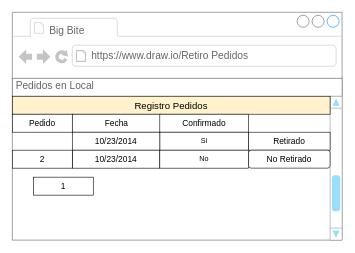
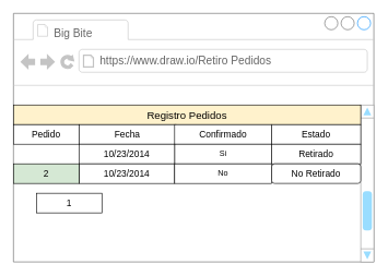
  <mxCell id="0" />
  <mxCell id="1" parent="0" />
  <mxCell id="2" value="" style="strokeWidth=1;shadow=0;dashed=0;align=center;html=1;shape=mxgraph.mockup.containers.browserWindow;rSize=0;strokeColor=#666666;strokeColor2=#008cff;strokeColor3=#c4c4c4;mainText=,;recursiveResize=0;container=0;" vertex="1" parent="1"><mxGeometry x="20" y="20" width="550" height="380" as="geometry" /></mxCell>
  <mxCell id="3" value="Big Bite" style="strokeWidth=1;shadow=0;dashed=0;align=center;html=1;shape=mxgraph.mockup.containers.anchor;fontSize=17;fontColor=#666666;align=left;whiteSpace=wrap;" vertex="1" parent="1"><mxGeometry x="80" y="32" width="110" height="40" as="geometry" /></mxCell>
  <mxCell id="4" value="https://www.draw.io/Retiro Pedidos" style="strokeWidth=1;shadow=0;dashed=0;align=center;html=1;shape=mxgraph.mockup.containers.anchor;rSize=0;fontSize=17;fontColor=#666666;align=left;" vertex="1" parent="1"><mxGeometry x="150" y="80" width="250" height="26" as="geometry" /></mxCell>
- <mxCell id="5" value="Pedidos en Local" style="strokeWidth=1;shadow=0;dashed=0;align=center;html=1;shape=mxgraph.mockup.text.textBox;fontColor=#666666;align=left;fontSize=17;spacingLeft=4;spacingTop=-3;whiteSpace=wrap;strokeColor=#666666;mainText=" vertex="1" parent="1"><mxGeometry x="20" y="130" width="550" height="30" as="geometry" /></mxCell>
  <mxCell id="6" value="" style="verticalLabelPosition=bottom;shadow=0;dashed=0;align=center;html=1;verticalAlign=top;strokeWidth=1;shape=mxgraph.mockup.navigation.scrollBar;strokeColor=#999999;barPos=20;fillColor2=#99ddff;strokeColor2=none;direction=north;" vertex="1" parent="1"><mxGeometry x="550" y="160" width="20" height="240" as="geometry" /></mxCell>
  <mxCell id="7" value="&lt;font style=&quot;font-size: 16px;&quot;&gt;Registro Pedidos&lt;/font&gt;" style="rounded=0;whiteSpace=wrap;html=1;fillColor=#fff2cc;" vertex="1" parent="1"><mxGeometry x="20" y="160" width="530" height="30" as="geometry" /></mxCell>
  <mxCell id="8" value="&lt;font style=&quot;font-size: 14px;&quot;&gt;Pedido&lt;/font&gt;" style="rounded=0;whiteSpace=wrap;html=1;" vertex="1" parent="1"><mxGeometry x="20" y="190" width="100" height="30" as="geometry" /></mxCell>
  <mxCell id="9" value="&lt;font style=&quot;font-size: 14px;&quot;&gt;1&lt;/font&gt;" style="rounded=0;whiteSpace=wrap;html=1;" vertex="1" parent="1"><mxGeometry x="55" y="295" width="100" height="30" as="geometry" /></mxCell>
+ <mxCell id="10" value="&lt;font style=&quot;font-size: 14px;&quot;&gt;Estado&lt;/font&gt;" style="rounded=0;whiteSpace=wrap;html=1;" vertex="1" parent="1"><mxGeometry x="414" y="190" width="136" height="30" as="geometry" /></mxCell>
  <mxCell id="11" value="&lt;font style=&quot;font-size: 14px;&quot;&gt;Fecha&lt;/font&gt;" style="rounded=0;whiteSpace=wrap;html=1;" vertex="1" parent="1"><mxGeometry x="120" y="190" width="148" height="30" as="geometry" /></mxCell>
  <mxCell id="12" value="&lt;font style=&quot;font-size: 14px;&quot;&gt;Confirmado&lt;/font&gt;" style="rounded=0;whiteSpace=wrap;html=1;" vertex="1" parent="1"><mxGeometry x="266" y="190" width="148" height="30" as="geometry" /></mxCell>
  <mxCell id="13" value="Si" style="rounded=0;whiteSpace=wrap;html=1;" vertex="1" parent="1"><mxGeometry x="266" y="220" width="148" height="30" as="geometry" /></mxCell>
  <mxCell id="14" value="&lt;font style=&quot;font-size: 14px;&quot;&gt;Retirado&lt;/font&gt;" style="rounded=0;whiteSpace=wrap;html=1;" vertex="1" parent="1"><mxGeometry x="414" y="220" width="136" height="30" as="geometry" /></mxCell>
  <mxCell id="15" value="&lt;font style=&quot;font-size: 14px;&quot;&gt;10/23/2014&lt;/font&gt;" style="rounded=0;whiteSpace=wrap;html=1;" vertex="1" parent="1"><mxGeometry x="120" y="220" width="146" height="30" as="geometry" /></mxCell>
  <mxCell id="16" value="&lt;span style=&quot;font-size: 14px;&quot;&gt;10/23/2014&lt;/span&gt;" style="rounded=0;whiteSpace=wrap;html=1;" vertex="1" parent="1"><mxGeometry x="120" y="250" width="146" height="30" as="geometry" /></mxCell>
  <mxCell id="17" value="No" style="rounded=0;whiteSpace=wrap;html=1;" vertex="1" parent="1"><mxGeometry x="266" y="250" width="148" height="30" as="geometry" /></mxCell>
  <mxCell id="18" value="&lt;font style=&quot;font-size: 14px;&quot;&gt;No Retirado&lt;/font&gt;" style="whiteSpace=wrap;html=1;rounded=1;" vertex="1" parent="1"><mxGeometry x="414" y="250" width="136" height="30" as="geometry" /></mxCell>
- <mxCell id="19" value="&lt;font style=&quot;font-size: 14px;&quot;&gt;2&lt;/font&gt;" style="rounded=0;whiteSpace=wrap;html=1;" vertex="1" parent="1"><mxGeometry x="20" y="250" width="100" height="30" as="geometry" /></mxCell>
+ <mxCell id="19" value="&lt;font style=&quot;font-size: 14px;&quot;&gt;2&lt;/font&gt;" style="rounded=0;whiteSpace=wrap;html=1;fillColor=#d5e8d4;" vertex="1" parent="1"><mxGeometry x="20" y="250" width="100" height="30" as="geometry" /></mxCell>
